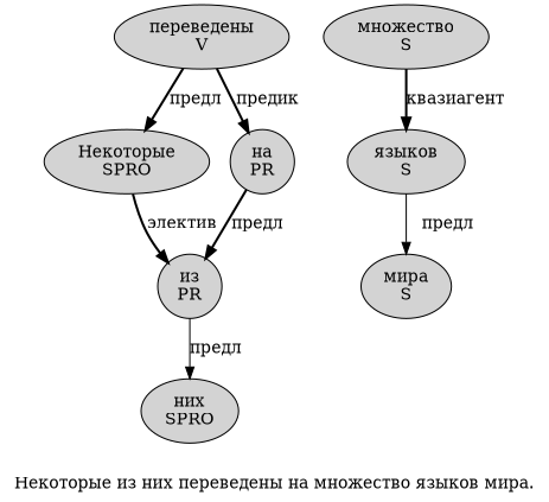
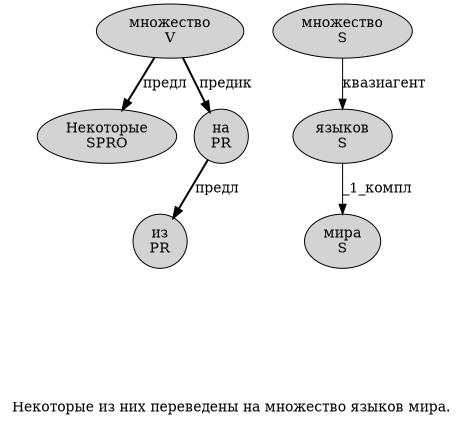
  digraph {
    fontname="DejaVu Serif"
    label="Некоторые из них переведены на множество языков мира."
    node [fillcolor=lightgray fontname="DejaVu Serif" penwidth=1 shape=ellipse style=filled]
    edge [fontname="DejaVu Serif" style=bold]
    n1 [label="Некоторые\nSPRO"]
    n2 [label="из\nPR"]
-   n3 [label="них\nSPRO"]
-   n4 [label="переведены\nV"]
+   n4 [label="множество\nV"]
    n5 [label="на\nPR"]
    n6 [label="множество\nS"]
    n7 [label="языков\nS"]
    n8 [label="мира\nS"]
-   n1 -> n2 [label="электив"]
-   n2 -> n3 [label="предл" style=solid]
    n4 -> n1 [label="предл"]
    n4 -> n5 [label="предик"]
    n5 -> n2 [label="предл"]
-   n6 -> n7 [label="квазиагент"]
-   n7 -> n8 [label="предл" style=solid]
+   n6 -> n7 [label="квазиагент" style=solid]
+   n7 -> n8 [label="_1_компл" style=solid]
  }
